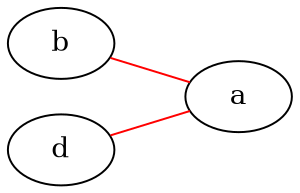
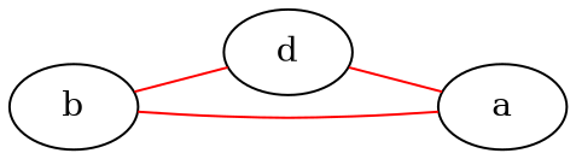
  strict graph {
    rankdir=LR
    node [weight=0]
    edge [color=red weight=0]
    b
    d
    a
+   b -- d
    b -- a
    d -- a
  }
